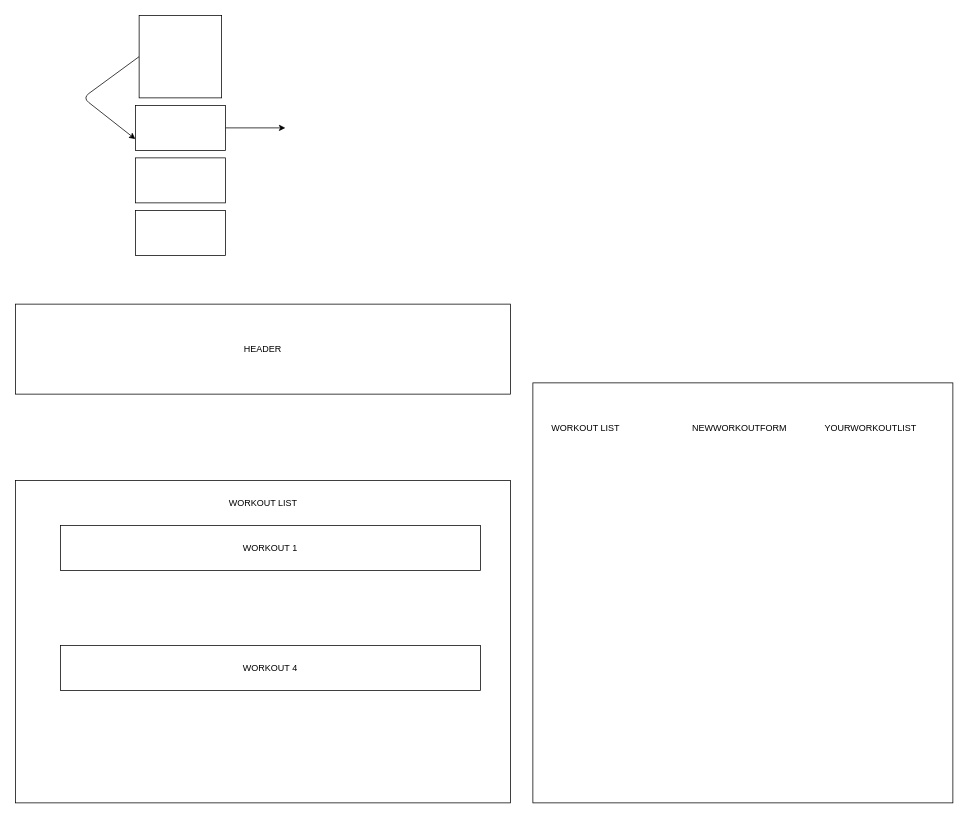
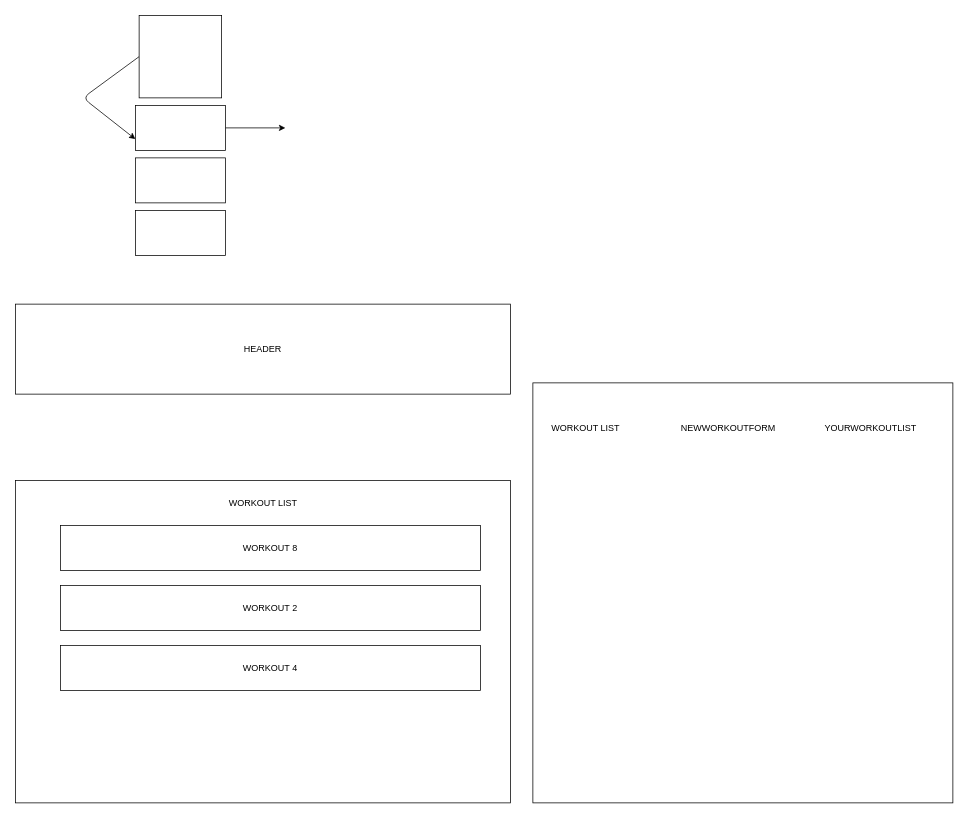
  <mxCell id="0" />
  <mxCell id="1" parent="0" />
  <mxCell id="2" value="" style="rounded=0;whiteSpace=wrap;html=1;fontStyle=1" parent="1" vertex="1"><mxGeometry x="20" y="640" width="660" height="430" as="geometry" /></mxCell>
  <mxCell id="3" value="HEADER" style="rounded=0;whiteSpace=wrap;html=1;" parent="1" vertex="1"><mxGeometry x="20" y="405" width="660" height="120" as="geometry" /></mxCell>
  <mxCell id="4" value="WORKOUT LIST" style="text;html=1;resizable=0;autosize=1;align=center;verticalAlign=middle;points=[];fillColor=none;strokeColor=none;rounded=0;" parent="1" vertex="1"><mxGeometry x="295" y="660" width="110" height="20" as="geometry" /></mxCell>
- <mxCell id="5" value="WORKOUT 1" style="rounded=0;whiteSpace=wrap;html=1;" parent="1" vertex="1"><mxGeometry x="80" y="700" width="560" height="60" as="geometry" /></mxCell>
+ <mxCell id="5" value="WORKOUT 8" style="rounded=0;whiteSpace=wrap;html=1;" parent="1" vertex="1"><mxGeometry x="80" y="700" width="560" height="60" as="geometry" /></mxCell>
+ <mxCell id="6" value="WORKOUT 2" style="rounded=0;whiteSpace=wrap;html=1;" parent="1" vertex="1"><mxGeometry x="80" y="780" width="560" height="60" as="geometry" /></mxCell>
  <mxCell id="7" value="WORKOUT 4" style="rounded=0;whiteSpace=wrap;html=1;" parent="1" vertex="1"><mxGeometry x="80" y="860" width="560" height="60" as="geometry" /></mxCell>
  <mxCell id="8" value="" style="rounded=0;whiteSpace=wrap;html=1;" parent="1" vertex="1"><mxGeometry x="710" y="510" width="560" height="560" as="geometry" /></mxCell>
  <mxCell id="9" value="WORKOUT LIST" style="text;html=1;resizable=0;autosize=1;align=center;verticalAlign=middle;points=[];fillColor=none;strokeColor=none;rounded=0;" parent="1" vertex="1"><mxGeometry x="725" y="560" width="110" height="20" as="geometry" /></mxCell>
- <mxCell id="10" value="NEWWORKOUTFORM" style="text;html=1;resizable=0;autosize=1;align=center;verticalAlign=middle;points=[];fillColor=none;strokeColor=none;rounded=0;" parent="1" vertex="1"><mxGeometry x="915" y="560" width="140" height="20" as="geometry" /></mxCell>
+ <mxCell id="10" value="NEWWORKOUTFORM" style="text;html=1;resizable=0;autosize=1;align=center;verticalAlign=middle;points=[];fillColor=none;strokeColor=none;rounded=0;" parent="1" vertex="1"><mxGeometry x="900" y="560" width="140" height="20" as="geometry" /></mxCell>
  <mxCell id="11" value="YOURWORKOUTLIST" style="text;html=1;resizable=0;autosize=1;align=center;verticalAlign=middle;points=[];fillColor=none;strokeColor=none;rounded=0;" parent="1" vertex="1"><mxGeometry x="1090" y="560" width="140" height="20" as="geometry" /></mxCell>
  <mxCell id="12" style="edgeStyle=none;html=1;exitX=0;exitY=0.5;exitDx=0;exitDy=0;entryX=0;entryY=0.75;entryDx=0;entryDy=0;" edge="1" parent="1" source="13" target="15"><mxGeometry relative="1" as="geometry"><Array as="points"><mxPoint x="110" y="130" /></Array></mxGeometry></mxCell>
  <mxCell id="13" value="" style="whiteSpace=wrap;html=1;aspect=fixed;" vertex="1" parent="1"><mxGeometry x="185" y="20" width="110" height="110" as="geometry" /></mxCell>
  <mxCell id="14" style="edgeStyle=none;html=1;exitX=1;exitY=0.5;exitDx=0;exitDy=0;" edge="1" parent="1" source="15"><mxGeometry relative="1" as="geometry"><mxPoint x="380" y="170" as="targetPoint" /></mxGeometry></mxCell>
  <mxCell id="15" value="" style="rounded=0;whiteSpace=wrap;html=1;" vertex="1" parent="1"><mxGeometry x="180" y="140" width="120" height="60" as="geometry" /></mxCell>
  <mxCell id="16" value="" style="rounded=0;whiteSpace=wrap;html=1;" vertex="1" parent="1"><mxGeometry x="180" y="210" width="120" height="60" as="geometry" /></mxCell>
  <mxCell id="17" value="" style="rounded=0;whiteSpace=wrap;html=1;" vertex="1" parent="1"><mxGeometry x="180" y="280" width="120" height="60" as="geometry" /></mxCell>
